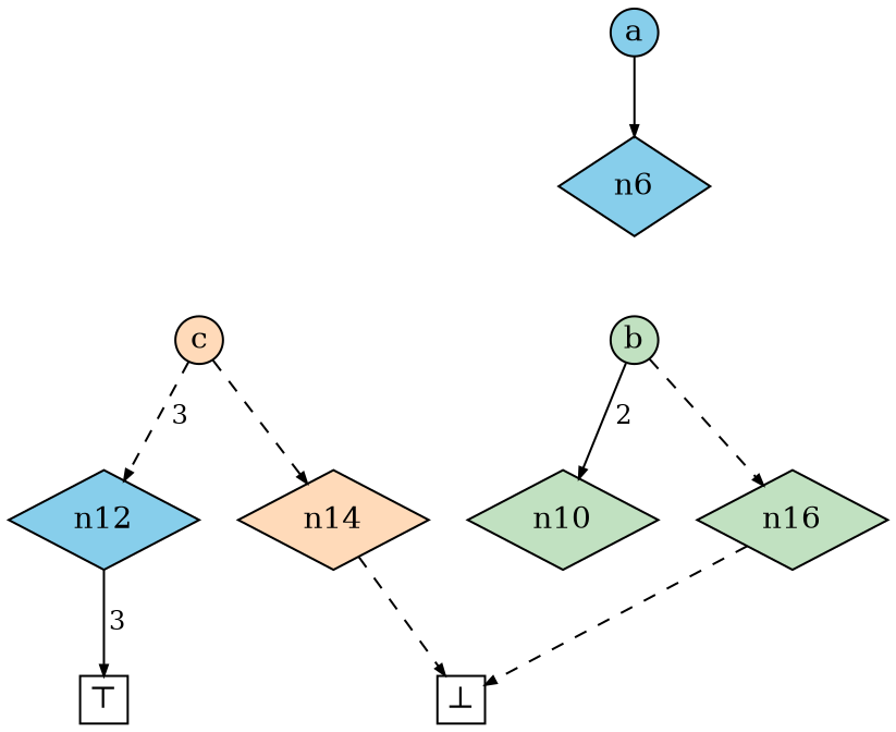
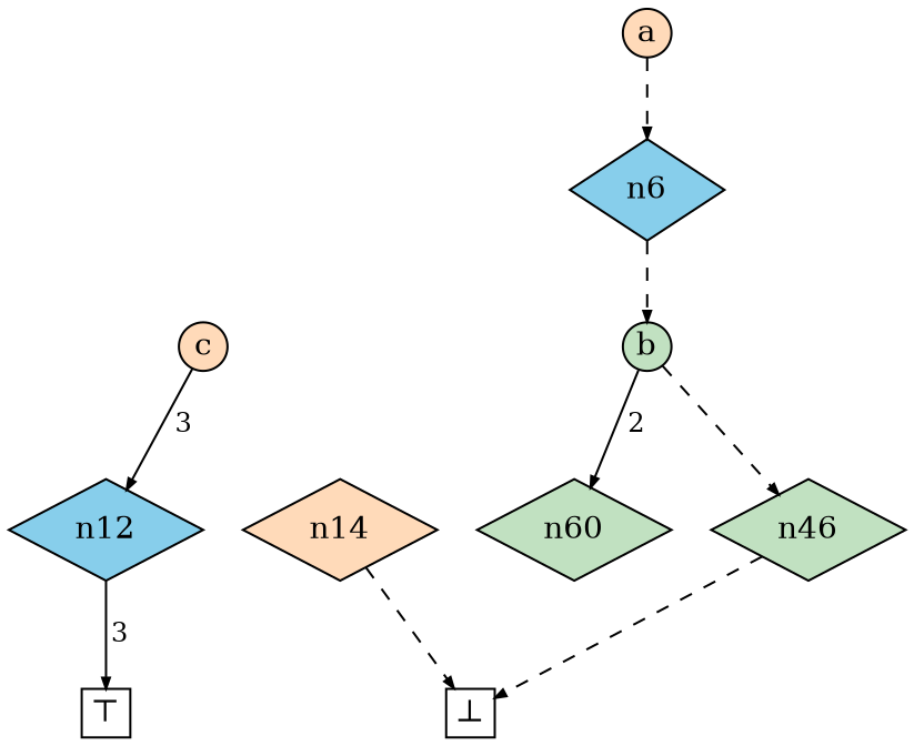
  digraph {
    node [fillcolor=skyblue shape=diamond style=filled]
    edge [arrowhead=normal arrowsize=0.5 color="#555" style=dashed]
    n12 [height=0.15 width=0.15]
    n14 [fillcolor=peachpuff height=0.15 width=0.15]
-   n10 [fillcolor="#C1E1C1" height=0.15 width=0.15]
-   n16 [fillcolor="#C1E1C1" height=0.15 width=0.15]
-   n6 [fixedsize=true label=a shape=circle width=0.3]
+   n10 [fillcolor="#C1E1C1" height=0.15 width=0.15 label=n60]
+   n16 [fillcolor="#C1E1C1" height=0.15 width=0.15 label=n46]
+   n6 [fillcolor=peachpuff fixedsize=true label=a shape=circle width=0.3]
    n8 [height=0.15 label=n6 width=0.15]
    n9 [fillcolor="#C1E1C1" fixedsize=true label=b shape=circle width=0.3]
    n11 [fillcolor=peachpuff fixedsize=true label=c shape=circle width=0.3]
    n13 [fixedsize=true height=0.3 label="⊤" shape=box width=0.3 fillcolor="" style=""]
    n15 [fixedsize=true height=0.3 label="⊥" shape=box width=0.3 fillcolor="" style=""]
    subgraph sub_1 {
      rank=same
      n12
      n14
    }
    subgraph sub_2 {
      rank=same
      n10
      n16
    }
    subgraph sub_3 {
      rank=same
      n6
    }
    subgraph sub_4 {
      rank=same
      n8
    }
    subgraph sub_5 {
      rank=same
      n9
    }
    subgraph sub_6 {
      rank=same
      n11
    }
    n12 -> n13 [fontcolor=black fontsize=12 label=" 3 " labelangle=-30 style=""]
    n14 -> n15
    n16 -> n15
-   n6 -> n8 [style=solid]
+   n6 -> n8
+   n8 -> n9
    n9 -> n10 [fontcolor=black fontsize=12 label=" 2 " labelangle=-30 style=""]
    n9 -> n16
-   n11 -> n12 [fontcolor=black fontsize=12 label=" 3 " labelangle=-30]
-   n11 -> n14
+   n11 -> n12 [fontcolor=black fontsize=12 label=" 3 " labelangle=-30 style=""]
  }
